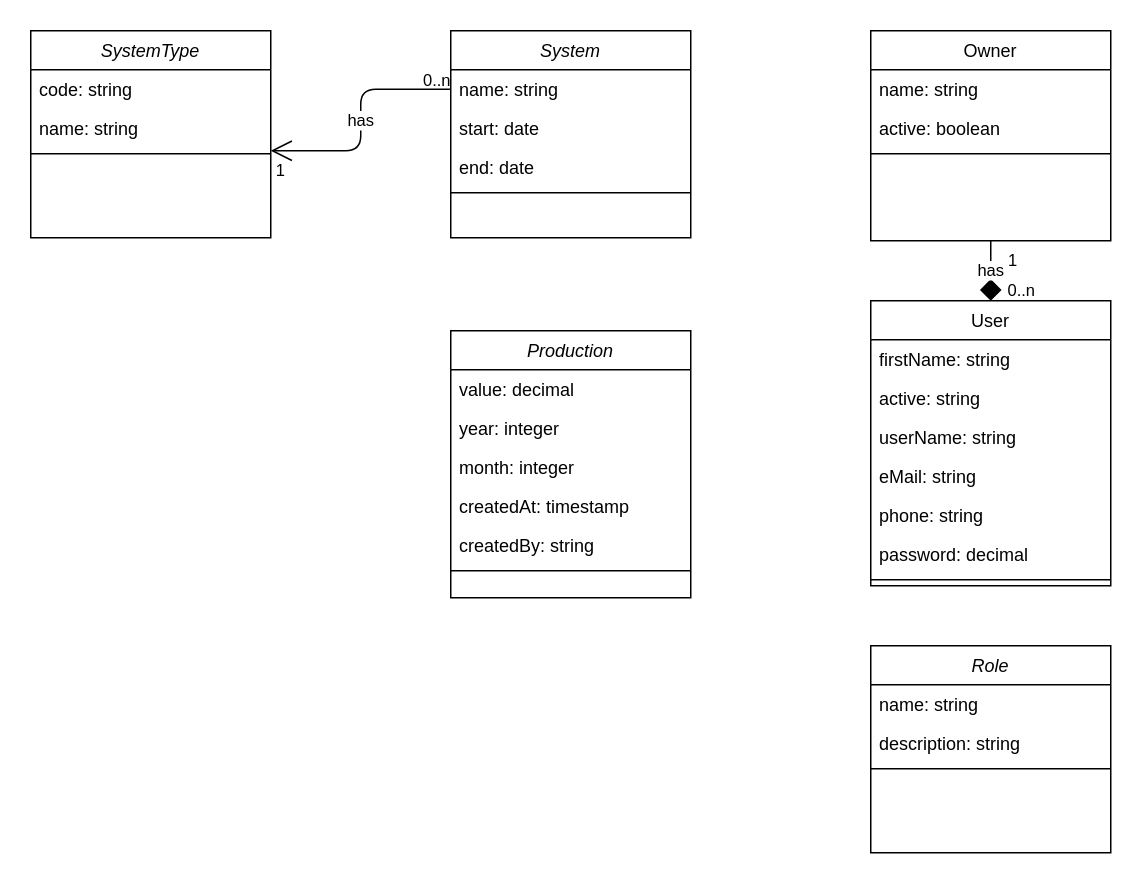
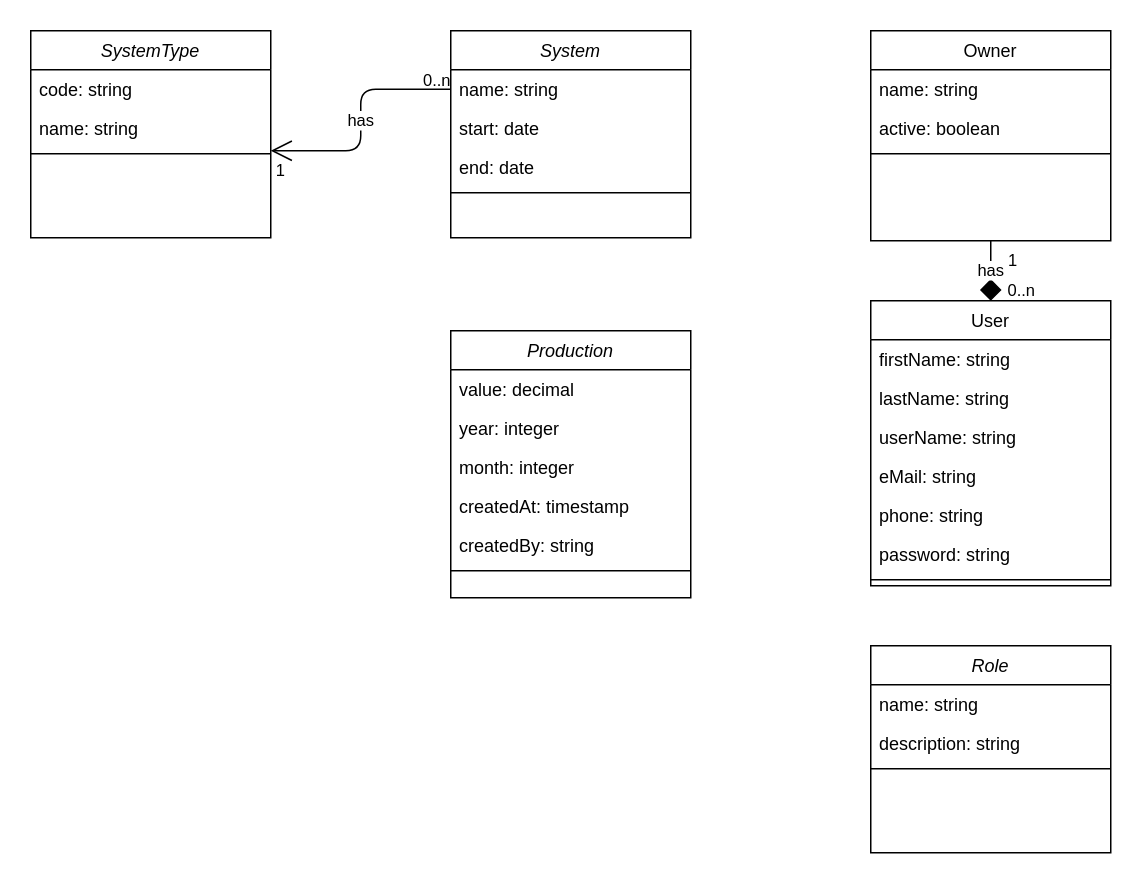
  <mxCell id="0" />
  <mxCell id="1" parent="0" />
  <mxCell id="2" value="System" style="swimlane;fontStyle=2;align=center;verticalAlign=top;childLayout=stackLayout;horizontal=1;startSize=26;horizontalStack=0;resizeParent=1;resizeLast=0;collapsible=1;marginBottom=0;rounded=0;shadow=0;strokeWidth=1;" parent="1" vertex="1"><mxGeometry x="300" width="160" height="138" as="geometry" y="20"><mxRectangle x="230" y="140" width="160" height="26" as="alternateBounds" /></mxGeometry></mxCell>
  <mxCell id="3" value="name: string" style="text;align=left;verticalAlign=top;spacingLeft=4;spacingRight=4;overflow=hidden;rotatable=0;points=[[0,0.5],[1,0.5]];portConstraint=eastwest;" parent="2" vertex="1"><mxGeometry y="26" width="160" height="26" as="geometry" /></mxCell>
  <mxCell id="4" value="start: date" style="text;align=left;verticalAlign=top;spacingLeft=4;spacingRight=4;overflow=hidden;rotatable=0;points=[[0,0.5],[1,0.5]];portConstraint=eastwest;" parent="2" vertex="1"><mxGeometry y="52" width="160" height="26" as="geometry" /></mxCell>
  <mxCell id="5" value="end: date" style="text;align=left;verticalAlign=top;spacingLeft=4;spacingRight=4;overflow=hidden;rotatable=0;points=[[0,0.5],[1,0.5]];portConstraint=eastwest;" parent="2" vertex="1"><mxGeometry y="78" width="160" height="26" as="geometry" /></mxCell>
  <mxCell id="6" value="" style="line;html=1;strokeWidth=1;align=left;verticalAlign=middle;spacingTop=-1;spacingLeft=3;spacingRight=3;rotatable=0;labelPosition=right;points=[];portConstraint=eastwest;" parent="2" vertex="1"><mxGeometry y="104" width="160" height="8" as="geometry" /></mxCell>
  <mxCell id="7" value="Owner" style="swimlane;fontStyle=0;align=center;verticalAlign=top;childLayout=stackLayout;horizontal=1;startSize=26;horizontalStack=0;resizeParent=1;resizeLast=0;collapsible=1;marginBottom=0;rounded=0;shadow=0;strokeWidth=1;" parent="1" vertex="1"><mxGeometry x="580" width="160" height="140" as="geometry" y="20"><mxRectangle x="550" y="140" width="160" height="26" as="alternateBounds" /></mxGeometry></mxCell>
  <mxCell id="8" value="name: string" style="text;align=left;verticalAlign=top;spacingLeft=4;spacingRight=4;overflow=hidden;rotatable=0;points=[[0,0.5],[1,0.5]];portConstraint=eastwest;" parent="7" vertex="1"><mxGeometry y="26" width="160" height="26" as="geometry" /></mxCell>
  <mxCell id="9" value="active: boolean" style="text;align=left;verticalAlign=top;spacingLeft=4;spacingRight=4;overflow=hidden;rotatable=0;points=[[0,0.5],[1,0.5]];portConstraint=eastwest;" parent="7" vertex="1"><mxGeometry y="52" width="160" height="26" as="geometry" /></mxCell>
  <mxCell id="10" value="" style="line;html=1;strokeWidth=1;align=left;verticalAlign=middle;spacingTop=-1;spacingLeft=3;spacingRight=3;rotatable=0;labelPosition=right;points=[];portConstraint=eastwest;" parent="7" vertex="1"><mxGeometry y="78" width="160" height="8" as="geometry" /></mxCell>
  <mxCell id="11" value="SystemType" style="swimlane;fontStyle=2;align=center;verticalAlign=top;childLayout=stackLayout;horizontal=1;startSize=26;horizontalStack=0;resizeParent=1;resizeLast=0;collapsible=1;marginBottom=0;rounded=0;shadow=0;strokeWidth=1;" parent="1" vertex="1"><mxGeometry width="160" height="138" as="geometry" x="20" y="20"><mxRectangle x="230" y="140" width="160" height="26" as="alternateBounds" /></mxGeometry></mxCell>
  <mxCell id="12" value="code: string" style="text;align=left;verticalAlign=top;spacingLeft=4;spacingRight=4;overflow=hidden;rotatable=0;points=[[0,0.5],[1,0.5]];portConstraint=eastwest;" parent="11" vertex="1"><mxGeometry y="26" width="160" height="26" as="geometry" /></mxCell>
  <mxCell id="13" value="name: string" style="text;align=left;verticalAlign=top;spacingLeft=4;spacingRight=4;overflow=hidden;rotatable=0;points=[[0,0.5],[1,0.5]];portConstraint=eastwest;" parent="11" vertex="1"><mxGeometry y="52" width="160" height="26" as="geometry" /></mxCell>
  <mxCell id="14" value="" style="line;html=1;strokeWidth=1;align=left;verticalAlign=middle;spacingTop=-1;spacingLeft=3;spacingRight=3;rotatable=0;labelPosition=right;points=[];portConstraint=eastwest;" parent="11" vertex="1"><mxGeometry y="78" width="160" height="8" as="geometry" /></mxCell>
  <mxCell id="15" value="Production" style="swimlane;fontStyle=2;align=center;verticalAlign=top;childLayout=stackLayout;horizontal=1;startSize=26;horizontalStack=0;resizeParent=1;resizeLast=0;collapsible=1;marginBottom=0;rounded=0;shadow=0;strokeWidth=1;" parent="1" vertex="1"><mxGeometry x="300" y="220" width="160" height="178" as="geometry"><mxRectangle x="230" y="140" width="160" height="26" as="alternateBounds" /></mxGeometry></mxCell>
  <mxCell id="16" value="value: decimal" style="text;align=left;verticalAlign=top;spacingLeft=4;spacingRight=4;overflow=hidden;rotatable=0;points=[[0,0.5],[1,0.5]];portConstraint=eastwest;" parent="15" vertex="1"><mxGeometry y="26" width="160" height="26" as="geometry" /></mxCell>
  <mxCell id="17" value="year: integer" style="text;align=left;verticalAlign=top;spacingLeft=4;spacingRight=4;overflow=hidden;rotatable=0;points=[[0,0.5],[1,0.5]];portConstraint=eastwest;" parent="15" vertex="1"><mxGeometry y="52" width="160" height="26" as="geometry" /></mxCell>
  <mxCell id="18" value="month: integer" style="text;align=left;verticalAlign=top;spacingLeft=4;spacingRight=4;overflow=hidden;rotatable=0;points=[[0,0.5],[1,0.5]];portConstraint=eastwest;" parent="15" vertex="1"><mxGeometry y="78" width="160" height="26" as="geometry" /></mxCell>
  <mxCell id="19" value="createdAt: timestamp" style="text;align=left;verticalAlign=top;spacingLeft=4;spacingRight=4;overflow=hidden;rotatable=0;points=[[0,0.5],[1,0.5]];portConstraint=eastwest;" parent="15" vertex="1"><mxGeometry y="104" width="160" height="26" as="geometry" /></mxCell>
  <mxCell id="20" value="createdBy: string" style="text;align=left;verticalAlign=top;spacingLeft=4;spacingRight=4;overflow=hidden;rotatable=0;points=[[0,0.5],[1,0.5]];portConstraint=eastwest;" vertex="1" parent="15"><mxGeometry y="130" width="160" height="26" as="geometry" /></mxCell>
  <mxCell id="21" value="" style="line;html=1;strokeWidth=1;align=left;verticalAlign=middle;spacingTop=-1;spacingLeft=3;spacingRight=3;rotatable=0;labelPosition=right;points=[];portConstraint=eastwest;" parent="15" vertex="1"><mxGeometry y="156" width="160" height="8" as="geometry" /></mxCell>
  <mxCell id="22" value="has" style="endArrow=open;html=1;endSize=12;startArrow=none;startSize=14;startFill=0;edgeStyle=orthogonalEdgeStyle;exitX=0;exitY=0.5;exitDx=0;exitDy=0;" parent="1" source="3" target="11" edge="1"><mxGeometry relative="1" as="geometry"><mxPoint x="460" y="469" as="sourcePoint" /><mxPoint x="580" y="449" as="targetPoint" /><Array as="points"><mxPoint x="240" y="59" /><mxPoint x="240" y="100" /></Array></mxGeometry></mxCell>
  <mxCell id="23" value="0..n" style="edgeLabel;resizable=0;html=1;align=left;verticalAlign=top;labelBackgroundColor=none;" parent="22" connectable="0" vertex="1"><mxGeometry x="-1" relative="1" as="geometry"><mxPoint x="-20" y="-19" as="offset" /></mxGeometry></mxCell>
  <mxCell id="24" value="1" style="edgeLabel;resizable=0;html=1;align=right;verticalAlign=top;" parent="22" connectable="0" vertex="1"><mxGeometry x="1" relative="1" as="geometry"><mxPoint x="10" as="offset" /></mxGeometry></mxCell>
  <mxCell id="25" value="User" style="swimlane;fontStyle=0;align=center;verticalAlign=top;childLayout=stackLayout;horizontal=1;startSize=26;horizontalStack=0;resizeParent=1;resizeLast=0;collapsible=1;marginBottom=0;rounded=0;shadow=0;strokeWidth=1;" parent="1" vertex="1"><mxGeometry x="580" y="200" width="160" height="190" as="geometry"><mxRectangle x="550" y="140" width="160" height="26" as="alternateBounds" /></mxGeometry></mxCell>
  <mxCell id="26" value="firstName: string" style="text;align=left;verticalAlign=top;spacingLeft=4;spacingRight=4;overflow=hidden;rotatable=0;points=[[0,0.5],[1,0.5]];portConstraint=eastwest;" parent="25" vertex="1"><mxGeometry y="26" width="160" height="26" as="geometry" /></mxCell>
- <mxCell id="27" value="active: string" style="text;align=left;verticalAlign=top;spacingLeft=4;spacingRight=4;overflow=hidden;rotatable=0;points=[[0,0.5],[1,0.5]];portConstraint=eastwest;" parent="25" vertex="1"><mxGeometry y="52" width="160" height="26" as="geometry" /></mxCell>
+ <mxCell id="27" value="lastName: string" style="text;align=left;verticalAlign=top;spacingLeft=4;spacingRight=4;overflow=hidden;rotatable=0;points=[[0,0.5],[1,0.5]];portConstraint=eastwest;" parent="25" vertex="1"><mxGeometry y="52" width="160" height="26" as="geometry" /></mxCell>
  <mxCell id="28" value="userName: string" style="text;align=left;verticalAlign=top;spacingLeft=4;spacingRight=4;overflow=hidden;rotatable=0;points=[[0,0.5],[1,0.5]];portConstraint=eastwest;" parent="25" vertex="1"><mxGeometry y="78" width="160" height="26" as="geometry" /></mxCell>
  <mxCell id="29" value="eMail: string" style="text;align=left;verticalAlign=top;spacingLeft=4;spacingRight=4;overflow=hidden;rotatable=0;points=[[0,0.5],[1,0.5]];portConstraint=eastwest;" parent="25" vertex="1"><mxGeometry y="104" width="160" height="26" as="geometry" /></mxCell>
  <mxCell id="30" value="phone: string" style="text;align=left;verticalAlign=top;spacingLeft=4;spacingRight=4;overflow=hidden;rotatable=0;points=[[0,0.5],[1,0.5]];portConstraint=eastwest;" parent="25" vertex="1"><mxGeometry y="130" width="160" height="26" as="geometry" /></mxCell>
- <mxCell id="31" value="password: decimal" style="text;align=left;verticalAlign=top;spacingLeft=4;spacingRight=4;overflow=hidden;rotatable=0;points=[[0,0.5],[1,0.5]];portConstraint=eastwest;" parent="25" vertex="1"><mxGeometry y="156" width="160" height="26" as="geometry" /></mxCell>
+ <mxCell id="31" value="password: string" style="text;align=left;verticalAlign=top;spacingLeft=4;spacingRight=4;overflow=hidden;rotatable=0;points=[[0,0.5],[1,0.5]];portConstraint=eastwest;" parent="25" vertex="1"><mxGeometry y="156" width="160" height="26" as="geometry" /></mxCell>
  <mxCell id="32" value="" style="line;html=1;strokeWidth=1;align=left;verticalAlign=middle;spacingTop=-1;spacingLeft=3;spacingRight=3;rotatable=0;labelPosition=right;points=[];portConstraint=eastwest;" parent="25" vertex="1"><mxGeometry y="182" width="160" height="8" as="geometry" /></mxCell>
  <mxCell id="33" value="has" style="endArrow=diamond;html=1;endSize=12;startArrow=none;startSize=14;startFill=0;edgeStyle=orthogonalEdgeStyle;" parent="1" source="7" target="25" edge="1"><mxGeometry relative="1" as="geometry"><mxPoint x="590" y="170" as="sourcePoint" /><mxPoint x="590" y="100" as="targetPoint" /></mxGeometry></mxCell>
  <mxCell id="34" value="1" style="edgeLabel;resizable=0;html=1;align=left;verticalAlign=top;" parent="33" connectable="0" vertex="1"><mxGeometry x="-1" relative="1" as="geometry"><mxPoint x="10" as="offset" /></mxGeometry></mxCell>
  <mxCell id="35" value="0..n" style="edgeLabel;resizable=0;html=1;align=right;verticalAlign=top;" parent="33" connectable="0" vertex="1"><mxGeometry x="1" relative="1" as="geometry"><mxPoint x="30" y="-20" as="offset" /></mxGeometry></mxCell>
  <mxCell id="36" value="Role" style="swimlane;fontStyle=2;align=center;verticalAlign=top;childLayout=stackLayout;horizontal=1;startSize=26;horizontalStack=0;resizeParent=1;resizeLast=0;collapsible=1;marginBottom=0;rounded=0;shadow=0;strokeWidth=1;" parent="1" vertex="1"><mxGeometry x="580" y="430" width="160" height="138" as="geometry"><mxRectangle x="230" y="140" width="160" height="26" as="alternateBounds" /></mxGeometry></mxCell>
  <mxCell id="37" value="name: string" style="text;align=left;verticalAlign=top;spacingLeft=4;spacingRight=4;overflow=hidden;rotatable=0;points=[[0,0.5],[1,0.5]];portConstraint=eastwest;" parent="36" vertex="1"><mxGeometry y="26" width="160" height="26" as="geometry" /></mxCell>
  <mxCell id="38" value="description: string" style="text;align=left;verticalAlign=top;spacingLeft=4;spacingRight=4;overflow=hidden;rotatable=0;points=[[0,0.5],[1,0.5]];portConstraint=eastwest;" parent="36" vertex="1"><mxGeometry y="52" width="160" height="26" as="geometry" /></mxCell>
  <mxCell id="39" value="" style="line;html=1;strokeWidth=1;align=left;verticalAlign=middle;spacingTop=-1;spacingLeft=3;spacingRight=3;rotatable=0;labelPosition=right;points=[];portConstraint=eastwest;" parent="36" vertex="1"><mxGeometry y="78" width="160" height="8" as="geometry" /></mxCell>
